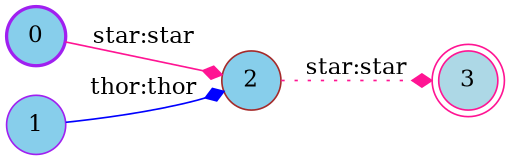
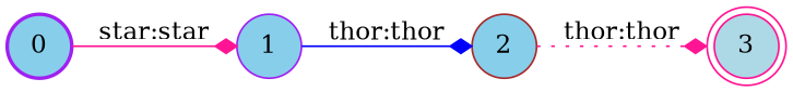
  digraph {
    nodesep=0.25
    rankdir=LR
    ranksep=0.4
    node [color=purple fillcolor=skyblue fontsize=14 shape=circle style="solid,filled"]
    edge [arrowhead=diamond color=deeppink fontsize=14 style=solid]
    n1 [label=0 style="bold,filled"]
    n2 [label=1]
    n3 [color=brown label=2]
    n4 [color=deeppink fillcolor=lightblue label=3 shape=doublecircle]
-   n1 -> n3 [label="star:star"]
+   n1 -> n2 [label="star:star"]
    n2 -> n3 [color=blue label="thor:thor"]
-   n3 -> n4 [label="star:star" style=dotted]
+   n3 -> n4 [label="thor:thor" style=dotted]
  }
